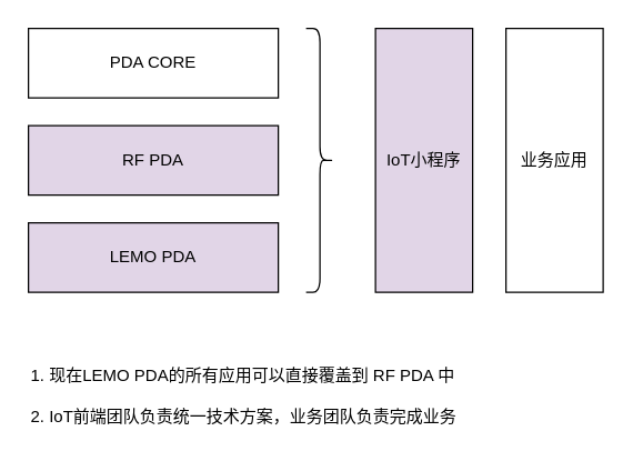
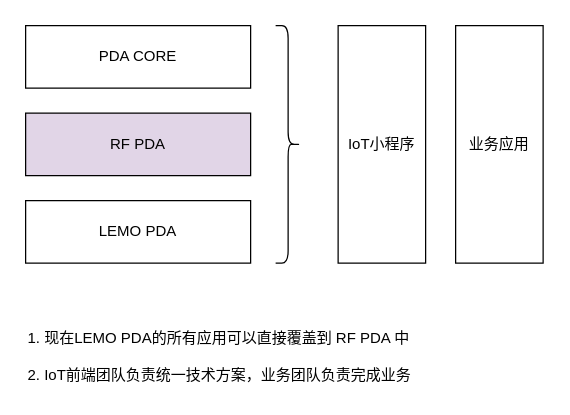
  <mxCell id="0" />
  <mxCell id="1" parent="0" />
  <mxCell id="2" value="" style="shape=curlyBracket;whiteSpace=wrap;html=1;rounded=1;flipH=1;" vertex="1" parent="1"><mxGeometry x="220" y="20" width="20" height="190" as="geometry" /></mxCell>
  <mxCell id="3" value="PDA CORE" style="rounded=0;whiteSpace=wrap;html=1;" vertex="1" parent="1"><mxGeometry x="20" y="20" width="180" height="50" as="geometry" /></mxCell>
  <mxCell id="4" value="RF PDA" style="rounded=0;whiteSpace=wrap;html=1;fillColor=#e1d5e7;" vertex="1" parent="1"><mxGeometry x="20" y="90" width="180" height="50" as="geometry" /></mxCell>
- <mxCell id="5" value="LEMO PDA" style="rounded=0;whiteSpace=wrap;html=1;fillColor=#e1d5e7;" vertex="1" parent="1"><mxGeometry x="20" y="160" width="180" height="50" as="geometry" /></mxCell>
- <mxCell id="6" value="IoT小程序" style="rounded=0;whiteSpace=wrap;html=1;fillColor=#e1d5e7;" vertex="1" parent="1"><mxGeometry x="270" y="20" width="70" height="190" as="geometry" /></mxCell>
+ <mxCell id="5" value="LEMO PDA" style="rounded=0;whiteSpace=wrap;html=1;" vertex="1" parent="1"><mxGeometry x="20" y="160" width="180" height="50" as="geometry" /></mxCell>
+ <mxCell id="6" value="IoT小程序" style="rounded=0;whiteSpace=wrap;html=1;" vertex="1" parent="1"><mxGeometry x="270" y="20" width="70" height="190" as="geometry" /></mxCell>
  <mxCell id="7" value="业务应用" style="rounded=0;whiteSpace=wrap;html=1;" vertex="1" parent="1"><mxGeometry x="364" y="20" width="70" height="190" as="geometry" /></mxCell>
  <mxCell id="8" value="1. 现在LEMO PDA的所有应用可以直接覆盖到 RF PDA 中" style="text;html=1;align=left;verticalAlign=middle;resizable=0;points=[];autosize=1;" vertex="1" parent="1"><mxGeometry x="20" y="260" width="320" height="20" as="geometry" /></mxCell>
  <mxCell id="9" value="2. IoT前端团队负责统一技术方案，业务团队负责完成业务" style="text;html=1;align=left;verticalAlign=middle;resizable=0;points=[];autosize=1;" vertex="1" parent="1"><mxGeometry x="20" y="290" width="320" height="20" as="geometry" /></mxCell>
